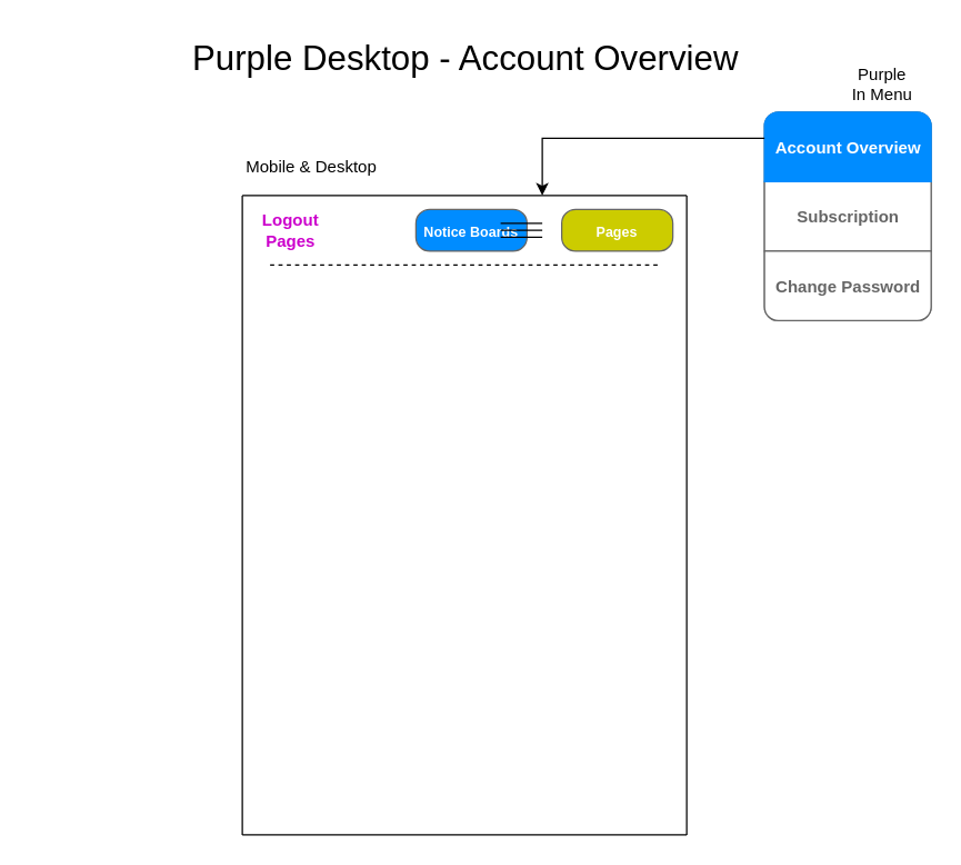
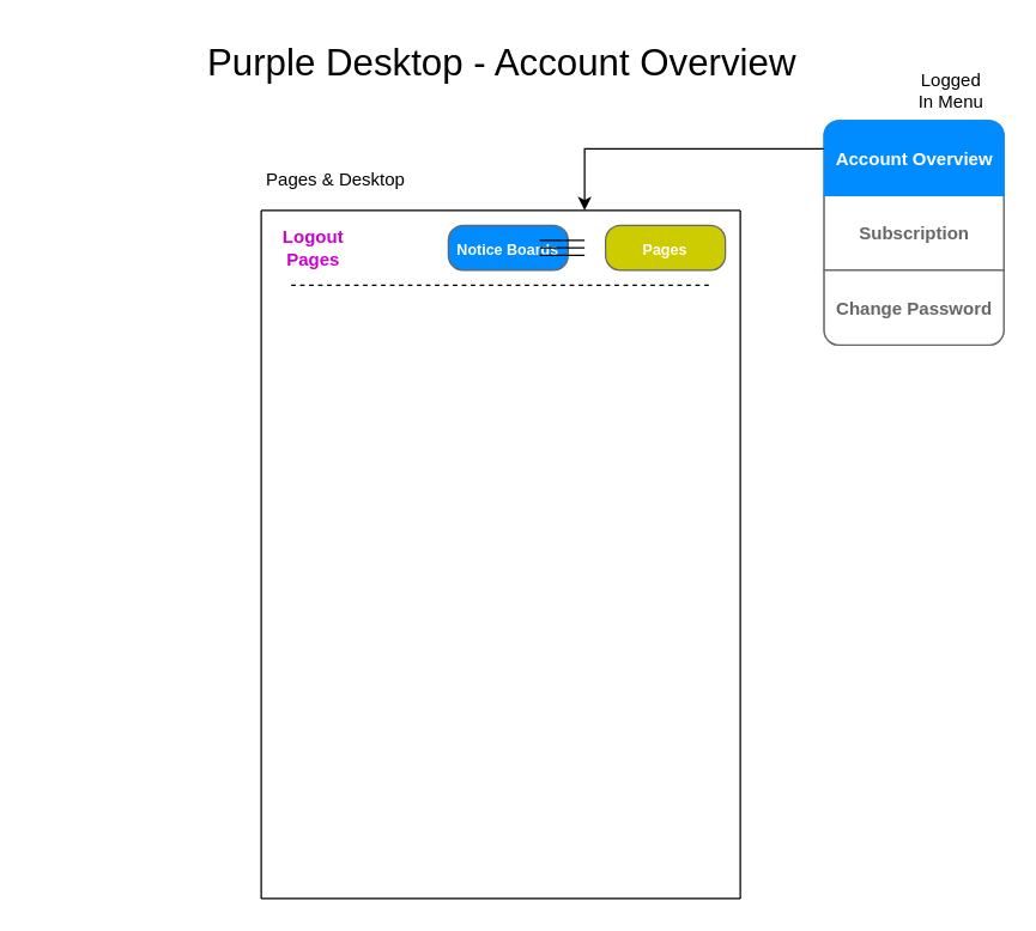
  <mxCell id="0" />
  <mxCell id="1" parent="0" />
  <mxCell id="2" value="Purple Desktop - Account Overview" style="text;html=1;strokeColor=none;fillColor=none;align=center;verticalAlign=middle;whiteSpace=wrap;rounded=0;fontSize=25;" parent="1" vertex="1"><mxGeometry x="20" y="20" width="630" height="40" as="geometry" /></mxCell>
  <mxCell id="3" value="" style="endArrow=none;html=1;" parent="1" edge="1"><mxGeometry width="50" height="50" relative="1" as="geometry"><mxPoint x="174" y="140" as="sourcePoint" /><mxPoint x="494" y="140" as="targetPoint" /></mxGeometry></mxCell>
  <mxCell id="4" value="" style="endArrow=none;html=1;" parent="1" edge="1"><mxGeometry width="50" height="50" relative="1" as="geometry"><mxPoint x="174" y="600" as="sourcePoint" /><mxPoint x="174" y="140" as="targetPoint" /></mxGeometry></mxCell>
  <mxCell id="5" value="" style="endArrow=none;html=1;" parent="1" edge="1"><mxGeometry width="50" height="50" relative="1" as="geometry"><mxPoint x="494" y="600" as="sourcePoint" /><mxPoint x="494" y="140" as="targetPoint" /></mxGeometry></mxCell>
  <mxCell id="6" value="&lt;b&gt;&lt;font color=&quot;#cc00cc&quot;&gt;Logout&lt;br&gt;Pages&lt;/font&gt;&lt;/b&gt;" style="text;html=1;strokeColor=none;fillColor=none;align=center;verticalAlign=middle;whiteSpace=wrap;rounded=0;" parent="1" vertex="1"><mxGeometry x="184" y="150" width="50" height="30" as="geometry" /></mxCell>
  <mxCell id="7" value="&lt;font style=&quot;font-size: 10px&quot;&gt;Notice Boards&lt;/font&gt;" style="strokeWidth=1;shadow=0;dashed=0;align=center;html=1;shape=mxgraph.mockup.buttons.button;strokeColor=#666666;fontColor=#ffffff;mainText=;buttonStyle=round;fontSize=17;fontStyle=1;fillColor=#008cff;whiteSpace=wrap;" parent="1" vertex="1"><mxGeometry x="299" y="150" width="80" height="30" as="geometry" /></mxCell>
  <mxCell id="8" value="&lt;span style=&quot;font-size: 10px&quot;&gt;Pages&lt;/span&gt;" style="strokeWidth=1;shadow=0;dashed=0;align=center;html=1;shape=mxgraph.mockup.buttons.button;strokeColor=#666666;fontColor=#ffffff;mainText=;buttonStyle=round;fontSize=17;fontStyle=1;fillColor=#CCCC00;whiteSpace=wrap;" parent="1" vertex="1"><mxGeometry x="404" y="150" width="80" height="30" as="geometry" /></mxCell>
  <mxCell id="9" value="" style="endArrow=none;dashed=1;html=1;" parent="1" edge="1"><mxGeometry width="50" height="50" relative="1" as="geometry"><mxPoint x="194" y="190" as="sourcePoint" /><mxPoint x="474" y="190" as="targetPoint" /></mxGeometry></mxCell>
  <mxCell id="10" value="" style="endArrow=none;html=1;" parent="1" edge="1"><mxGeometry width="50" height="50" relative="1" as="geometry"><mxPoint x="174" y="600" as="sourcePoint" /><mxPoint x="494" y="600" as="targetPoint" /></mxGeometry></mxCell>
- <mxCell id="11" value="Mobile &amp;amp; Desktop" style="text;html=1;strokeColor=none;fillColor=none;align=center;verticalAlign=middle;whiteSpace=wrap;rounded=0;" parent="1" vertex="1"><mxGeometry x="174" y="110" width="100" height="20" as="geometry" /></mxCell>
+ <mxCell id="11" value="Pages &amp;amp; Desktop" style="text;html=1;strokeColor=none;fillColor=none;align=center;verticalAlign=middle;whiteSpace=wrap;rounded=0;" parent="1" vertex="1"><mxGeometry x="174" y="110" width="100" height="20" as="geometry" /></mxCell>
  <mxCell id="12" value="" style="endArrow=none;html=1;" edge="1" parent="1"><mxGeometry width="50" height="50" relative="1" as="geometry"><mxPoint x="360" y="160" as="sourcePoint" /><mxPoint x="390" y="160" as="targetPoint" /></mxGeometry></mxCell>
  <mxCell id="13" value="" style="endArrow=none;html=1;" edge="1" parent="1"><mxGeometry width="50" height="50" relative="1" as="geometry"><mxPoint x="360" y="165" as="sourcePoint" /><mxPoint x="390" y="165" as="targetPoint" /></mxGeometry></mxCell>
  <mxCell id="14" value="" style="endArrow=none;html=1;" edge="1" parent="1"><mxGeometry width="50" height="50" relative="1" as="geometry"><mxPoint x="360" y="170" as="sourcePoint" /><mxPoint x="390" y="170" as="targetPoint" /></mxGeometry></mxCell>
  <mxCell id="15" value="" style="strokeWidth=1;shadow=0;dashed=0;align=center;html=1;shape=mxgraph.mockup.rrect;rSize=10;fillColor=#ffffff;strokeColor=#666666;" vertex="1" parent="1"><mxGeometry x="550" y="80" width="120" height="150" as="geometry" /></mxCell>
  <mxCell id="16" value="&lt;font style=&quot;font-size: 12px&quot;&gt;Subscription&lt;/font&gt;" style="strokeColor=inherit;fillColor=inherit;gradientColor=inherit;strokeWidth=1;shadow=0;dashed=0;align=center;html=1;shape=mxgraph.mockup.rrect;rSize=0;fontSize=17;fontColor=#666666;fontStyle=1;resizeWidth=1;" vertex="1" parent="15"><mxGeometry width="120" height="50" relative="1" as="geometry"><mxPoint y="50" as="offset" /></mxGeometry></mxCell>
  <mxCell id="17" value="&lt;font style=&quot;font-size: 12px&quot;&gt;Change Password&lt;/font&gt;" style="strokeColor=inherit;fillColor=inherit;gradientColor=inherit;strokeWidth=1;shadow=0;dashed=0;align=center;html=1;shape=mxgraph.mockup.bottomButton;rSize=10;fontSize=17;fontColor=#666666;fontStyle=1;resizeWidth=1;" vertex="1" parent="15"><mxGeometry y="1" width="120" height="50" relative="1" as="geometry"><mxPoint y="-50" as="offset" /></mxGeometry></mxCell>
  <mxCell id="18" value="&lt;font style=&quot;font-size: 12px&quot;&gt;Account Overview&lt;/font&gt;" style="strokeWidth=1;shadow=0;dashed=0;align=center;html=1;shape=mxgraph.mockup.topButton;rSize=10;fontSize=17;fontColor=#ffffff;fontStyle=1;fillColor=#008cff;strokeColor=#008cff;resizeWidth=1;" vertex="1" parent="15"><mxGeometry width="120" height="50" relative="1" as="geometry" /></mxCell>
  <mxCell id="19" style="edgeStyle=orthogonalEdgeStyle;rounded=0;orthogonalLoop=1;jettySize=auto;html=1;" edge="1" parent="15" source="18"><mxGeometry relative="1" as="geometry"><mxPoint x="-160" y="60" as="targetPoint" /><Array as="points"><mxPoint x="-160" y="18.75" /></Array></mxGeometry></mxCell>
- <mxCell id="20" value="Purple In Menu" style="text;html=1;strokeColor=none;fillColor=none;align=center;verticalAlign=middle;whiteSpace=wrap;rounded=0;" vertex="1" parent="1"><mxGeometry x="610" y="50" width="50" height="20" as="geometry" /></mxCell>
+ <mxCell id="20" value="Logged In Menu" style="text;html=1;strokeColor=none;fillColor=none;align=center;verticalAlign=middle;whiteSpace=wrap;rounded=0;" vertex="1" parent="1"><mxGeometry x="610" y="50" width="50" height="20" as="geometry" /></mxCell>
